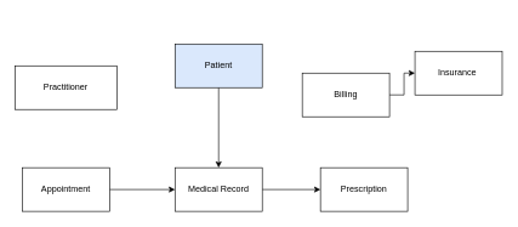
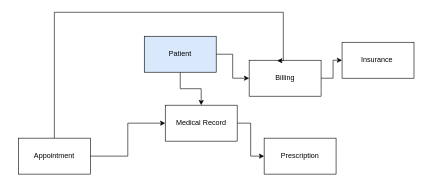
  <mxCell id="0" />
  <mxCell id="1" parent="0" />
  <mxCell id="2" style="edgeStyle=orthogonalEdgeStyle;rounded=0;orthogonalLoop=1;jettySize=auto;html=1;" edge="1" parent="1" source="4" target="6"><mxGeometry relative="1" as="geometry" /></mxCell>
+ <mxCell id="3" style="edgeStyle=orthogonalEdgeStyle;rounded=0;orthogonalLoop=1;jettySize=auto;html=1;entryX=0;entryY=0.5;entryDx=0;entryDy=0;" edge="1" parent="1" source="4" target="9"><mxGeometry relative="1" as="geometry" /></mxCell>
  <mxCell id="4" value="Patient " style="rounded=0;whiteSpace=wrap;html=1;fillColor=#dae8fc;" vertex="1" parent="1"><mxGeometry x="240" y="60" width="120" height="60" as="geometry" /></mxCell>
  <mxCell id="5" style="edgeStyle=orthogonalEdgeStyle;rounded=0;orthogonalLoop=1;jettySize=auto;html=1;" edge="1" parent="1" source="6" target="7"><mxGeometry relative="1" as="geometry" /></mxCell>
- <mxCell id="6" value="Medical Record" style="rounded=0;whiteSpace=wrap;html=1;" vertex="1" parent="1"><mxGeometry x="240" y="230" width="120" height="60" as="geometry" /></mxCell>
+ <mxCell id="6" value="Medical Record" style="rounded=0;whiteSpace=wrap;html=1;" vertex="1" parent="1"><mxGeometry x="275" y="175" width="120" height="60" as="geometry" /></mxCell>
  <mxCell id="7" value="Prescription" style="rounded=0;whiteSpace=wrap;html=1;" vertex="1" parent="1"><mxGeometry x="440" y="230" width="120" height="60" as="geometry" /></mxCell>
  <mxCell id="8" style="edgeStyle=orthogonalEdgeStyle;rounded=0;orthogonalLoop=1;jettySize=auto;html=1;" edge="1" parent="1" source="9" target="10"><mxGeometry relative="1" as="geometry" /></mxCell>
  <mxCell id="9" value="Billing" style="rounded=0;whiteSpace=wrap;html=1;" vertex="1" parent="1"><mxGeometry x="415" y="100" width="120" height="60" as="geometry" /></mxCell>
  <mxCell id="10" value="Insurance&amp;nbsp;" style="rounded=0;whiteSpace=wrap;html=1;" vertex="1" parent="1"><mxGeometry x="570" y="70" width="120" height="60" as="geometry" /></mxCell>
  <mxCell id="11" style="edgeStyle=orthogonalEdgeStyle;rounded=0;orthogonalLoop=1;jettySize=auto;html=1;" edge="1" parent="1" source="12" target="6"><mxGeometry relative="1" as="geometry" /></mxCell>
  <mxCell id="12" value="Appointment" style="rounded=0;whiteSpace=wrap;html=1;" vertex="1" parent="1"><mxGeometry x="30" y="230" width="120" height="60" as="geometry" /></mxCell>
- <mxCell id="14" value="Practitioner" style="rounded=0;whiteSpace=wrap;html=1;" vertex="1" parent="1"><mxGeometry x="20" y="90" width="140" height="60" as="geometry" /></mxCell>
+ <mxCell id="13" style="edgeStyle=orthogonalEdgeStyle;rounded=0;orthogonalLoop=1;jettySize=auto;html=1;entryX=0.389;entryY=0.014;entryDx=0;entryDy=0;entryPerimeter=0;" edge="1" parent="1" source="12" target="9"><mxGeometry relative="1" as="geometry"><Array as="points"><mxPoint x="90" y="20" /><mxPoint x="472" y="20" /></Array></mxGeometry></mxCell>
